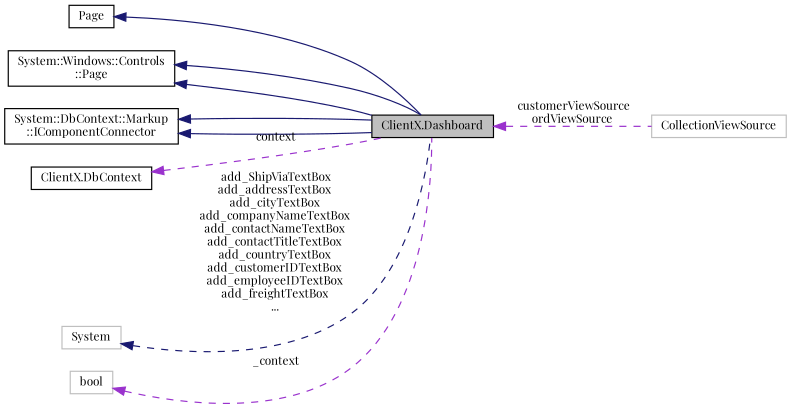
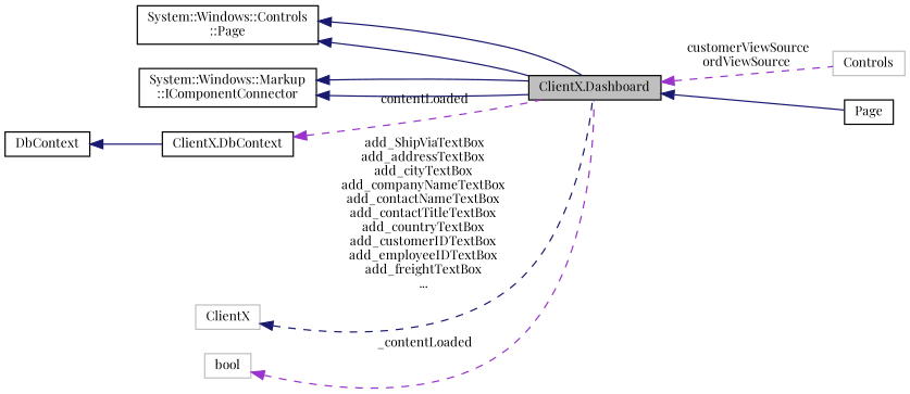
  digraph {
    fontname="Playfair Display"
    rankdir=LR
    node [color=black fillcolor=white fontname="Playfair Display" fontsize=10 shape=record style=filled]
    edge [color=midnightblue dir=back fontname="Playfair Display" fontsize=10 labelfontname=Helvetica labelfontsize=10 style=solid]
    n1 [fillcolor=grey75 fontcolor=black height=0.2 label="ClientX.Dashboard" width=0.4]
-   n2 [color=grey75 height=0.2 label=CollectionViewSource width=0.4]
+   n2 [color=grey75 height=0.2 label=Controls width=0.4]
    n3 [height=0.2 label=Page width=0.4]
    n4 [height=0.2 label="System::Windows::Controls\l::Page" width=0.4]
-   n5 [height=0.2 label="System::DbContext::Markup\l::IComponentConnector" width=0.4]
+   n5 [height=0.2 label="System::Windows::Markup\l::IComponentConnector" width=0.4]
    n6 [height=0.2 label="ClientX.DbContext" width=0.4]
-   n8 [color=grey75 height=0.2 label=System width=0.4]
+   n7 [height=0.2 label=DbContext width=0.4]
+   n8 [color=grey75 height=0.2 label=ClientX width=0.4]
    n9 [color=grey75 height=0.2 label=bool width=0.4]
    n1 -> n2 [color=darkorchid3 label=" customerViewSource\nordViewSource" style=dashed]
-   n3 -> n1
+   n1 -> n3
    n4 -> n1
    n4 -> n1
    n5 -> n1
    n5 -> n1
-   n6 -> n1 [color=darkorchid3 label=" context" style=dashed]
+   n6 -> n1 [color=darkorchid3 label=" contentLoaded" style=dashed]
+   n7 -> n6
    n8 -> n1 [label=" add_ShipViaTextBox\nadd_addressTextBox\nadd_cityTextBox\nadd_companyNameTextBox\nadd_contactNameTextBox\nadd_contactTitleTextBox\nadd_countryTextBox\nadd_customerIDTextBox\nadd_employeeIDTextBox\nadd_freightTextBox\n..." style=dashed]
-   n9 -> n1 [color=darkorchid3 label=" _context" style=dashed]
+   n9 -> n1 [color=darkorchid3 label=" _contentLoaded" style=dashed]
  }
